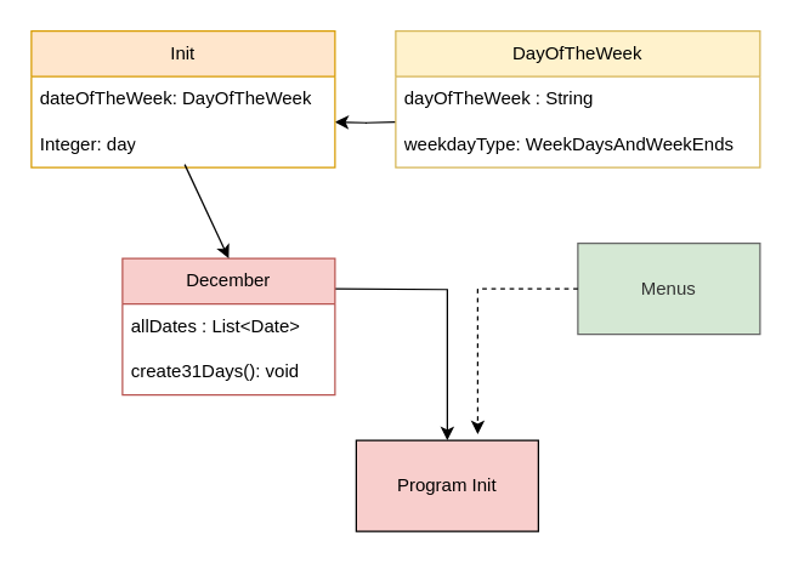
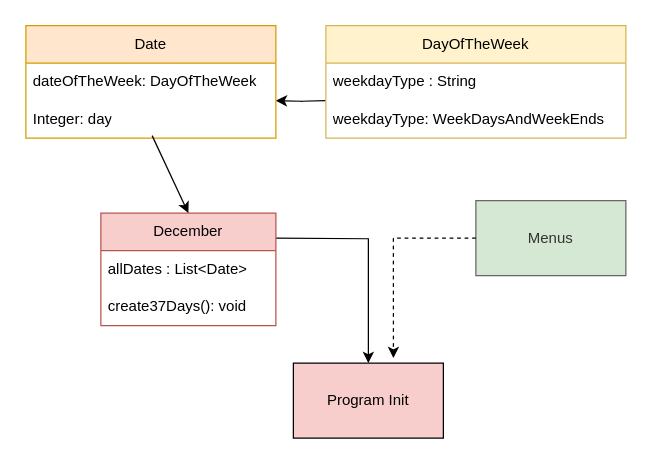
  <mxCell id="0" />
  <mxCell id="1" parent="0" />
  <mxCell id="2" style="edgeStyle=orthogonalEdgeStyle;rounded=0;orthogonalLoop=1;jettySize=auto;html=1;entryX=0.5;entryY=0;entryDx=0;entryDy=0;" edge="1" parent="1" target="4"><mxGeometry relative="1" as="geometry"><mxPoint x="220" y="190" as="sourcePoint" /></mxGeometry></mxCell>
  <mxCell id="3" style="edgeStyle=orthogonalEdgeStyle;rounded=0;orthogonalLoop=1;jettySize=auto;html=1;" edge="1" parent="1"><mxGeometry relative="1" as="geometry"><mxPoint x="260" y="80" as="sourcePoint" /><mxPoint x="220" y="80" as="targetPoint" /></mxGeometry></mxCell>
  <mxCell id="4" value="Program Init" style="rounded=0;whiteSpace=wrap;html=1;fillColor=#f8cecc;" vertex="1" parent="1"><mxGeometry x="234" y="290" width="120" height="60" as="geometry" /></mxCell>
  <mxCell id="5" value="Menus" style="rounded=0;whiteSpace=wrap;html=1;fillColor=#d5e8d4;fontColor=#333333;strokeColor=#666666;" vertex="1" parent="1"><mxGeometry x="380" y="160" width="120" height="60" as="geometry" /></mxCell>
  <mxCell id="6" style="edgeStyle=orthogonalEdgeStyle;rounded=0;orthogonalLoop=1;jettySize=auto;html=1;entryX=0.667;entryY=-0.067;entryDx=0;entryDy=0;entryPerimeter=0;dashed=1;" edge="1" parent="1" source="5" target="4"><mxGeometry relative="1" as="geometry"><mxPoint x="312" y="230" as="targetPoint" /></mxGeometry></mxCell>
  <mxCell id="7" value="DayOfTheWeek" style="swimlane;fontStyle=0;childLayout=stackLayout;horizontal=1;startSize=30;horizontalStack=0;resizeParent=1;resizeParentMax=0;resizeLast=0;collapsible=1;marginBottom=0;whiteSpace=wrap;html=1;fillColor=#fff2cc;strokeColor=#d6b656;" vertex="1" parent="1"><mxGeometry x="260" y="20" width="240" height="90" as="geometry" /></mxCell>
- <mxCell id="8" value="dayOfTheWeek : String" style="text;strokeColor=none;fillColor=none;align=left;verticalAlign=middle;spacingLeft=4;spacingRight=4;overflow=hidden;points=[[0,0.5],[1,0.5]];portConstraint=eastwest;rotatable=0;whiteSpace=wrap;html=1;" vertex="1" parent="7"><mxGeometry y="30" width="240" height="30" as="geometry" /></mxCell>
+ <mxCell id="8" value="weekdayType : String" style="text;strokeColor=none;fillColor=none;align=left;verticalAlign=middle;spacingLeft=4;spacingRight=4;overflow=hidden;points=[[0,0.5],[1,0.5]];portConstraint=eastwest;rotatable=0;whiteSpace=wrap;html=1;" vertex="1" parent="7"><mxGeometry y="30" width="240" height="30" as="geometry" /></mxCell>
  <mxCell id="9" value="weekdayType:&amp;nbsp;WeekDaysAndWeekEnds" style="text;strokeColor=none;fillColor=none;align=left;verticalAlign=middle;spacingLeft=4;spacingRight=4;overflow=hidden;points=[[0,0.5],[1,0.5]];portConstraint=eastwest;rotatable=0;whiteSpace=wrap;html=1;" vertex="1" parent="7"><mxGeometry y="60" width="240" height="30" as="geometry" /></mxCell>
- <mxCell id="10" value="Init" style="swimlane;fontStyle=0;childLayout=stackLayout;horizontal=1;startSize=30;horizontalStack=0;resizeParent=1;resizeParentMax=0;resizeLast=0;collapsible=1;marginBottom=0;whiteSpace=wrap;html=1;fillColor=#ffe6cc;strokeColor=#d79b00;" vertex="1" parent="1"><mxGeometry x="20" y="20" width="200" height="90" as="geometry"><mxRectangle x="80" y="10" width="70" height="30" as="alternateBounds" /></mxGeometry></mxCell>
+ <mxCell id="10" value="Date" style="swimlane;fontStyle=0;childLayout=stackLayout;horizontal=1;startSize=30;horizontalStack=0;resizeParent=1;resizeParentMax=0;resizeLast=0;collapsible=1;marginBottom=0;whiteSpace=wrap;html=1;fillColor=#ffe6cc;strokeColor=#d79b00;" vertex="1" parent="1"><mxGeometry x="20" y="20" width="200" height="90" as="geometry"><mxRectangle x="80" y="10" width="70" height="30" as="alternateBounds" /></mxGeometry></mxCell>
  <mxCell id="11" value="dateOfTheWeek: DayOfTheWeek" style="text;strokeColor=none;fillColor=none;align=left;verticalAlign=middle;spacingLeft=4;spacingRight=4;overflow=hidden;points=[[0,0.5],[1,0.5]];portConstraint=eastwest;rotatable=0;whiteSpace=wrap;html=1;" vertex="1" parent="10"><mxGeometry y="30" width="200" height="30" as="geometry" /></mxCell>
  <mxCell id="12" value="Integer: day" style="text;strokeColor=none;fillColor=none;align=left;verticalAlign=middle;spacingLeft=4;spacingRight=4;overflow=hidden;points=[[0,0.5],[1,0.5]];portConstraint=eastwest;rotatable=0;whiteSpace=wrap;html=1;" vertex="1" parent="10"><mxGeometry y="60" width="200" height="30" as="geometry" /></mxCell>
  <mxCell id="13" value="December" style="swimlane;fontStyle=0;childLayout=stackLayout;horizontal=1;startSize=30;horizontalStack=0;resizeParent=1;resizeParentMax=0;resizeLast=0;collapsible=1;marginBottom=0;whiteSpace=wrap;html=1;fillColor=#f8cecc;strokeColor=#b85450;" vertex="1" parent="1"><mxGeometry x="80" y="170" width="140" height="90" as="geometry" /></mxCell>
  <mxCell id="14" value="allDates : List&amp;lt;Date&amp;gt;" style="text;strokeColor=none;fillColor=none;align=left;verticalAlign=middle;spacingLeft=4;spacingRight=4;overflow=hidden;points=[[0,0.5],[1,0.5]];portConstraint=eastwest;rotatable=0;whiteSpace=wrap;html=1;" vertex="1" parent="13"><mxGeometry y="30" width="140" height="30" as="geometry" /></mxCell>
- <mxCell id="15" value="create31Days(): void" style="text;strokeColor=none;fillColor=none;align=left;verticalAlign=middle;spacingLeft=4;spacingRight=4;overflow=hidden;points=[[0,0.5],[1,0.5]];portConstraint=eastwest;rotatable=0;whiteSpace=wrap;html=1;" vertex="1" parent="13"><mxGeometry y="60" width="140" height="30" as="geometry" /></mxCell>
+ <mxCell id="15" value="create37Days(): void" style="text;strokeColor=none;fillColor=none;align=left;verticalAlign=middle;spacingLeft=4;spacingRight=4;overflow=hidden;points=[[0,0.5],[1,0.5]];portConstraint=eastwest;rotatable=0;whiteSpace=wrap;html=1;" vertex="1" parent="13"><mxGeometry y="60" width="140" height="30" as="geometry" /></mxCell>
  <mxCell id="16" value="" style="endArrow=classic;html=1;rounded=0;exitX=0.505;exitY=0.933;exitDx=0;exitDy=0;exitPerimeter=0;entryX=0.5;entryY=0;entryDx=0;entryDy=0;" edge="1" parent="1" source="12" target="13"><mxGeometry width="50" height="50" relative="1" as="geometry"><mxPoint x="280" y="350" as="sourcePoint" /><mxPoint x="330" y="300" as="targetPoint" /></mxGeometry></mxCell>
